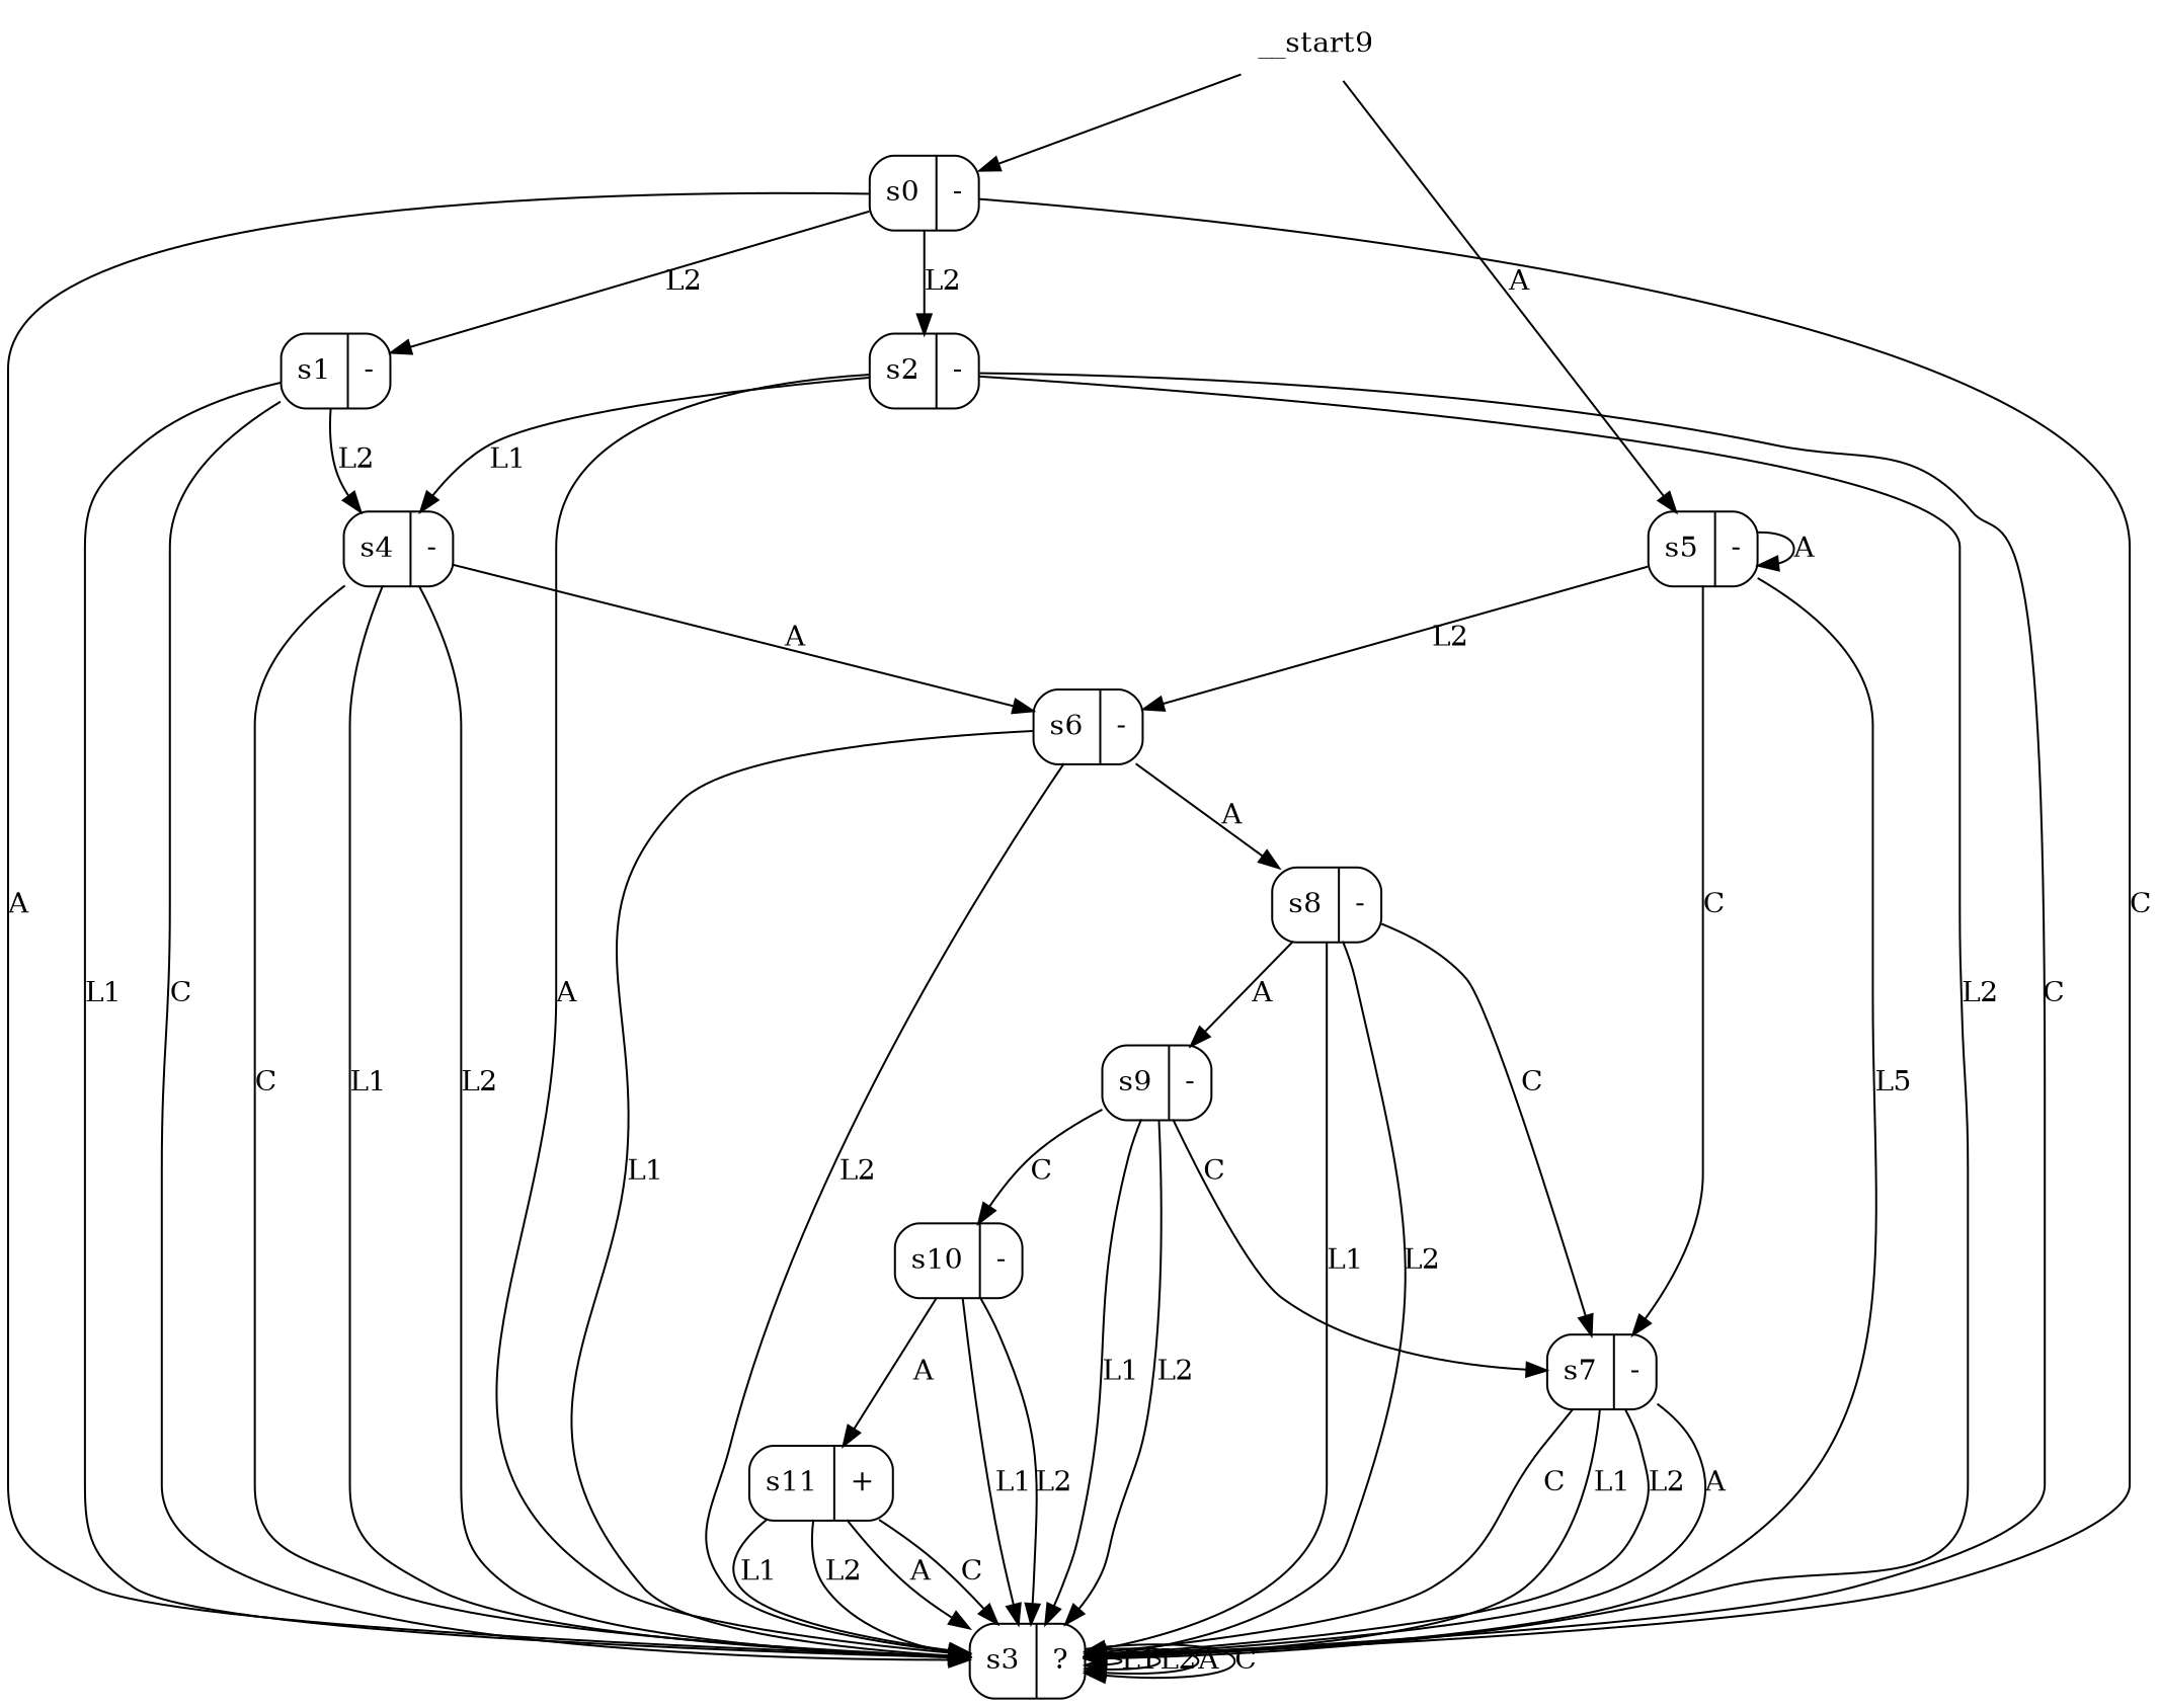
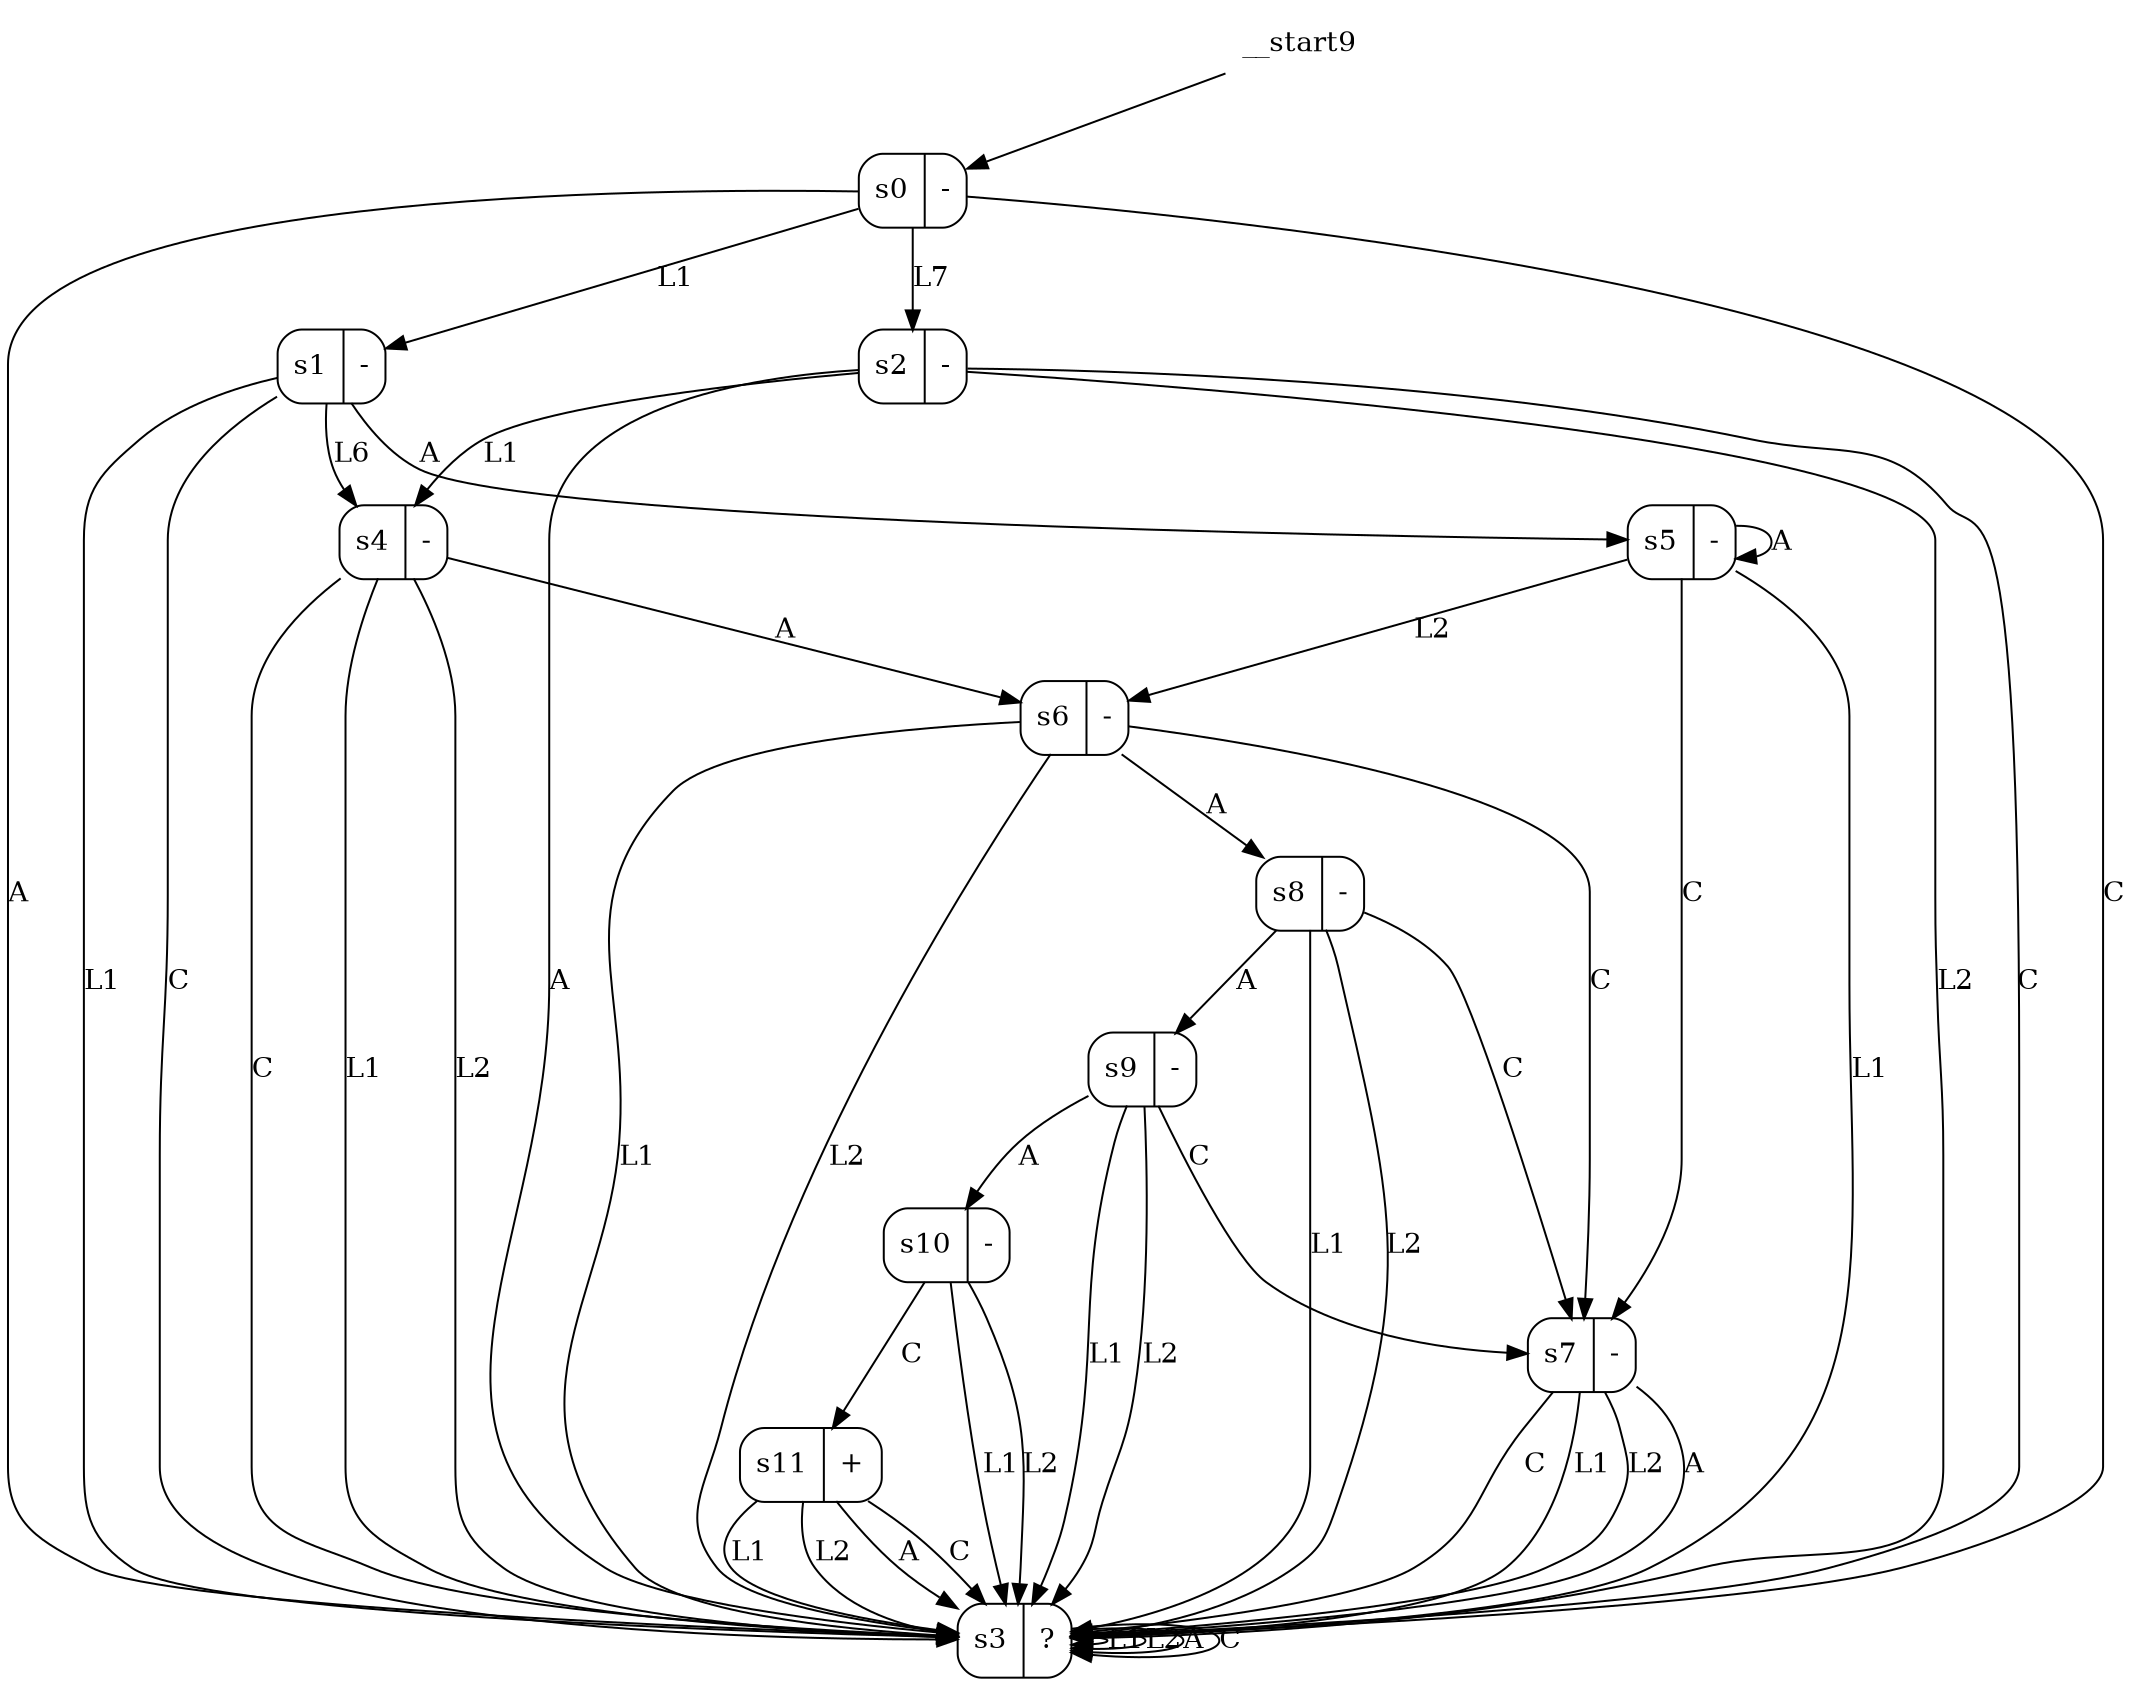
  digraph {
    node [shape=record style=rounded]
    n1 [label="s0|-"]
    n2 [label="s1|-"]
    n3 [label="s2|-"]
    n4 [label="s3|?"]
    n5 [label="s4|-"]
    n6 [label="s5|-"]
    n7 [label="s6|-"]
    n8 [label="s7|-"]
    n9 [label="s8|-"]
    n10 [label="s9|-"]
    n11 [label="s10|-"]
    n12 [label="s11|+"]
    n13 [label=__start9 shape=none style=""]
-   n1 -> n2 [label=L2]
-   n1 -> n3 [label=L2]
+   n1 -> n2 [label=L1]
+   n1 -> n3 [label=L7]
    n1 -> n4 [label=A]
    n1 -> n4 [label=C]
    n2 -> n4 [label=L1]
    n2 -> n4 [label=C]
-   n2 -> n5 [label=L2]
-   n13 -> n6 [label=A]
+   n2 -> n5 [label=L6]
+   n2 -> n6 [label=A]
    n3 -> n4 [label=L2]
    n3 -> n4 [label=A]
    n3 -> n4 [label=C]
    n3 -> n5 [label=L1]
    n4 -> n4 [label=L1]
    n4 -> n4 [label=L2]
    n4 -> n4 [label=A]
    n4 -> n4 [label=C]
    n5 -> n4 [label=L1]
    n5 -> n4 [label=L2]
    n5 -> n4 [label=C]
    n5 -> n7 [label=A]
-   n6 -> n4 [label=L5]
+   n6 -> n4 [label=L1]
    n6 -> n6 [label=A]
    n6 -> n7 [label=L2]
    n6 -> n8 [label=C]
    n7 -> n4 [label=L1]
    n7 -> n4 [label=L2]
+   n7 -> n8 [label=C]
    n7 -> n9 [label=A]
    n8 -> n4 [label=L1]
    n8 -> n4 [label=L2]
    n8 -> n4 [label=A]
    n8 -> n4 [label=C]
    n9 -> n4 [label=L1]
    n9 -> n4 [label=L2]
    n9 -> n8 [label=C]
    n9 -> n10 [label=A]
    n10 -> n4 [label=L1]
    n10 -> n4 [label=L2]
    n10 -> n8 [label=C]
-   n10 -> n11 [label=C]
+   n10 -> n11 [label=A]
    n11 -> n4 [label=L1]
    n11 -> n4 [label=L2]
-   n11 -> n12 [label=A]
+   n11 -> n12 [label=C]
    n12 -> n4 [label=L1]
    n12 -> n4 [label=L2]
    n12 -> n4 [label=A]
    n12 -> n4 [label=C]
    n13 -> n1
  }
